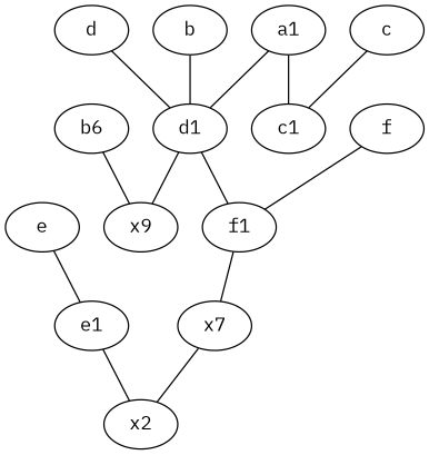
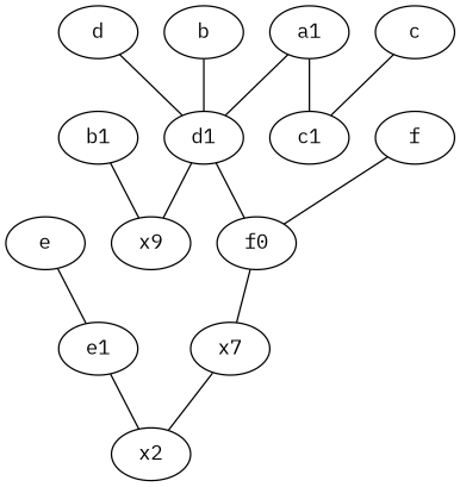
  graph {
    fontname="IBM Plex Mono"
    node [fontname="IBM Plex Mono" labelfontsize=50]
    edge [fontname="IBM Plex Mono"]
    n1 [label=x7]
-   f1
+   f1 [label=f0]
    x2
    n4 [label=x9]
-   b1 [label=b6]
+   b1
    d1
    d
    a1
    c1
    e1
    c
    e
    f
    b
    n1 -- x2
    f1 -- n1
    b1 -- n4
    d1 -- f1
    d1 -- n4
    d -- d1
    a1 -- d1
    a1 -- c1
    e1 -- x2
    c -- c1
    e -- e1
    f -- f1
    b -- d1
  }
